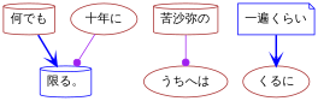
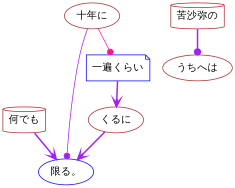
  digraph {
    fontname=Montserrat
    node [color=brown fontname=Montserrat shape=ellipse]
    edge [arrowhead=vee color=purple fontname=Montserrat style=bold]
    n1 [label="何でも" shape=cylinder]
-   n2 [color=blue label="限る。" shape=cylinder]
+   n2 [color=blue label="限る。"]
    n3 [label="苦沙弥の" shape=cylinder]
    n4 [label="うちへは"]
    n5 [label="十年に"]
    n6 [color=blue label="一遍くらい" shape=note]
    n7 [label="くるに"]
-   n1 -> n2 [color=blue]
-   n3 -> n4 [arrowhead=dot style=solid]
+   n1 -> n2
+   n3 -> n4 [arrowhead=dot]
    n5 -> n2 [arrowhead=dot style=solid]
-   n6 -> n7 [color=blue]
+   n5 -> n6 [arrowhead=dot color=deeppink style=solid]
+   n6 -> n7
+   n7 -> n2
  }
